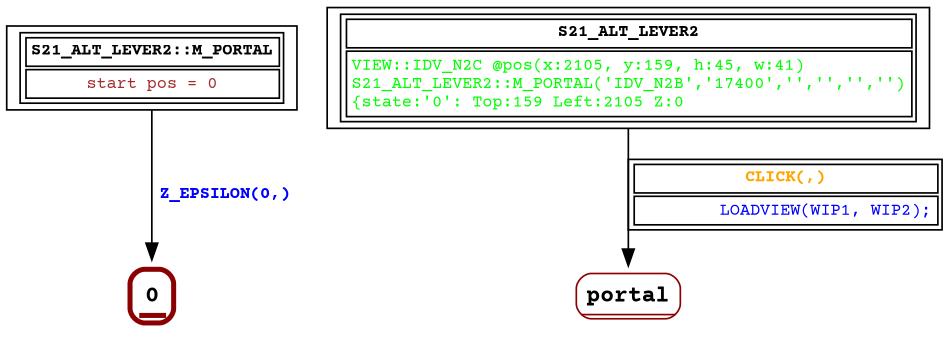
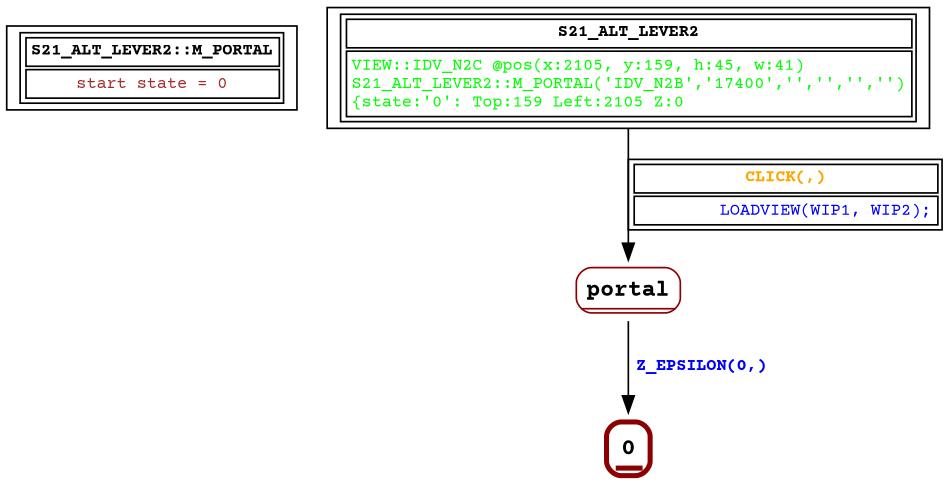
  digraph {
    fontname="Courier Prime"
    node [fontname="Courier Prime" fontsize=10 shape=record]
    edge [fontname="Courier Prime" fontsize=10]
-   n1 [label=< <table border="1"><tr><td><b>S21_ALT_LEVER2::M_PORTAL<br align="left"/></b></td></tr> <tr><td><font point-size="10" color ="brown">start pos = 0<br align="left"/></font></td></tr></table>>]
+   n1 [label=< <table border="1"><tr><td><b>S21_ALT_LEVER2::M_PORTAL<br align="left"/></b></td></tr> <tr><td><font point-size="10" color ="brown">start state = 0<br align="left"/></font></td></tr></table>>]
    n2 [fontsize=14 label=< <table border="3" color="darkred" style="rounded"><tr><td sides="b"><b>0<br align="left"/></b></td></tr> </table>> shape=none]
    n3 [fontsize=14 label=< <table border="1" color="darkred" style="rounded"><tr><td sides="b"><b>portal<br align="left"/></b></td></tr> </table>> shape=none]
    n4 [label=< <table border="1"><tr><td><b>S21_ALT_LEVER2<br align="left"/></b></td></tr> <tr><td><font point-size="10" color ="green">VIEW::IDV_N2C @pos(x:2105, y:159, h:45, w:41)<br align="left"/>S21_ALT_LEVER2::M_PORTAL(&apos;IDV_N2B&apos;,&apos;17400&apos;,&apos;&apos;,&apos;&apos;,&apos;&apos;,&apos;&apos;)<br align="left"/>			&#123;state:&apos;0&apos;: Top:159 Left:2105 Z:0<br align="left"/></font></td></tr></table>>]
-   n1 -> n2 [fontcolor=blue label=< <table border="0"><tr><td><b>Z_EPSILON(0,)<br align="left"/></b></td></tr> </table>>]
+   n3 -> n2 [fontcolor=blue label=< <table border="0"><tr><td><b>Z_EPSILON(0,)<br align="left"/></b></td></tr> </table>>]
    n4 -> n3 [fontcolor=orange label=< <table border="1"><tr><td><b>CLICK(,)<br align="left"/></b></td></tr> <tr><td><font point-size="10" color ="blue">        LOADVIEW(WIP1, WIP2);<br align="left"/></font></td></tr></table>>]
  }
